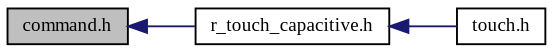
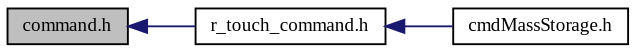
  digraph {
    fontname="Liberation Serif"
    rankdir=LR
    node [color=black fillcolor=white fontname="Liberation Serif" fontsize=10 shape=record style=filled]
    edge [color=midnightblue dir=back fontname="Liberation Serif" fontsize=10 labelfontname=Helvetica labelfontsize=10 style=solid]
    n1 [fillcolor=grey75 fontcolor=black height=0.2 label="command.h" width=0.4]
-   n2 [height=0.2 label="r_touch_capacitive.h" width=0.4]
-   n3 [height=0.2 label="touch.h" width=0.4]
+   n2 [height=0.2 label="r_touch_command.h" width=0.4]
+   n3 [height=0.2 label="cmdMassStorage.h" width=0.4]
    n1 -> n2
    n2 -> n3
  }
